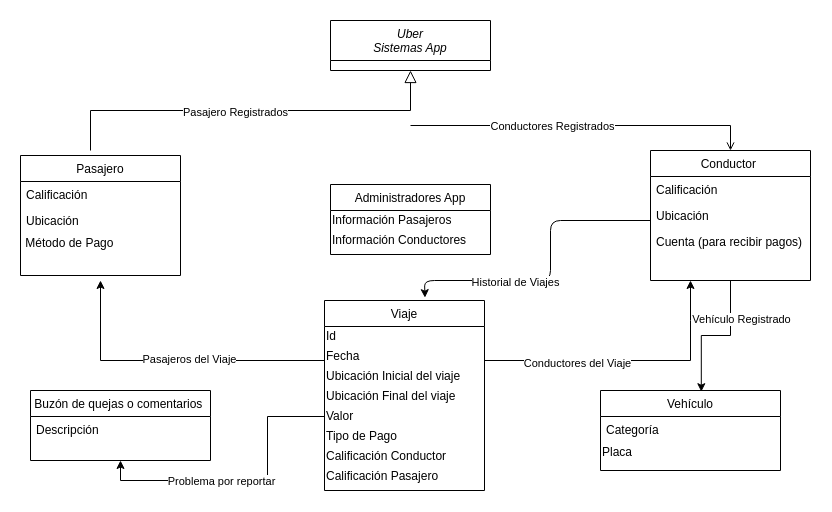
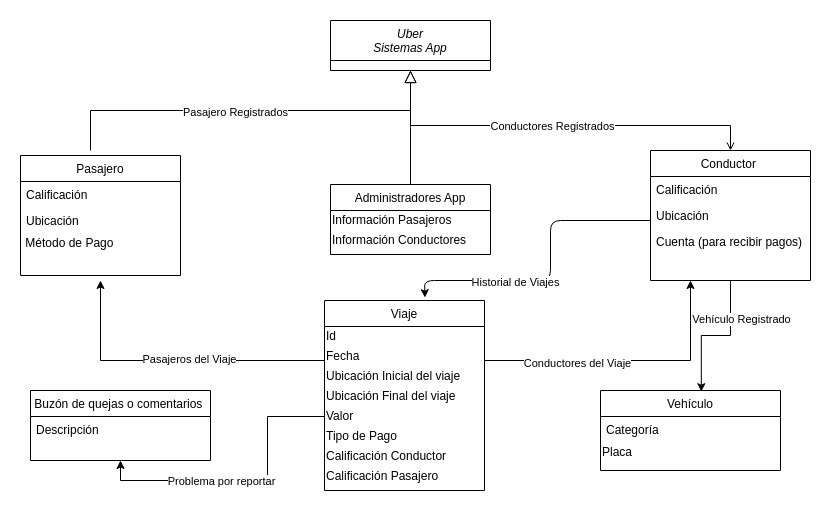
  <mxCell id="0" />
  <mxCell id="1" parent="0" />
  <mxCell id="2" value="Uber&#10;Sistemas App" style="swimlane;fontStyle=2;align=center;verticalAlign=top;childLayout=stackLayout;horizontal=1;startSize=40;horizontalStack=0;resizeParent=1;resizeLast=0;collapsible=1;marginBottom=0;rounded=0;shadow=0;strokeWidth=1;" parent="1" vertex="1"><mxGeometry x="330" y="20" width="160" height="50" as="geometry"><mxRectangle x="230" y="140" width="160" height="26" as="alternateBounds" /></mxGeometry></mxCell>
  <mxCell id="3" value="Pasajero" style="swimlane;fontStyle=0;align=center;verticalAlign=top;childLayout=stackLayout;horizontal=1;startSize=26;horizontalStack=0;resizeParent=1;resizeLast=0;collapsible=1;marginBottom=0;rounded=0;shadow=0;strokeWidth=1;" parent="1" vertex="1"><mxGeometry x="20" y="155" width="160" height="120" as="geometry"><mxRectangle x="130" y="380" width="160" height="26" as="alternateBounds" /></mxGeometry></mxCell>
  <mxCell id="4" value="Calificación " style="text;align=left;verticalAlign=top;spacingLeft=4;spacingRight=4;overflow=hidden;rotatable=0;points=[[0,0.5],[1,0.5]];portConstraint=eastwest;" parent="3" vertex="1"><mxGeometry y="26" width="160" height="26" as="geometry" /></mxCell>
  <mxCell id="5" value="Ubicación" style="text;align=left;verticalAlign=top;spacingLeft=4;spacingRight=4;overflow=hidden;rotatable=0;points=[[0,0.5],[1,0.5]];portConstraint=eastwest;rounded=0;shadow=0;html=0;" parent="3" vertex="1"><mxGeometry y="52" width="160" height="26" as="geometry" /></mxCell>
  <mxCell id="6" value="&amp;nbsp;Método de Pago" style="text;html=1;align=left;verticalAlign=middle;resizable=0;points=[];autosize=1;strokeColor=none;fillColor=none;" vertex="1" parent="3"><mxGeometry y="78" width="160" height="20" as="geometry" /></mxCell>
  <mxCell id="7" value="" style="endArrow=block;endSize=10;endFill=0;shadow=0;strokeWidth=1;rounded=0;edgeStyle=elbowEdgeStyle;elbow=vertical;" parent="1" target="2" edge="1"><mxGeometry width="160" relative="1" as="geometry"><mxPoint x="90" y="150" as="sourcePoint" /><mxPoint x="190" y="203" as="targetPoint" /></mxGeometry></mxCell>
  <mxCell id="8" value="Pasajero Registrados" style="edgeLabel;html=1;align=center;verticalAlign=middle;resizable=0;points=[];" vertex="1" connectable="0" parent="7"><mxGeometry x="-0.079" y="-1" relative="1" as="geometry"><mxPoint as="offset" /></mxGeometry></mxCell>
  <mxCell id="9" value="Administradores App" style="swimlane;fontStyle=0;align=center;verticalAlign=top;childLayout=stackLayout;horizontal=1;startSize=26;horizontalStack=0;resizeParent=1;resizeLast=0;collapsible=1;marginBottom=0;rounded=0;shadow=0;strokeWidth=1;" parent="1" vertex="1"><mxGeometry x="330" y="184" width="160" height="70" as="geometry"><mxRectangle x="340" y="380" width="170" height="26" as="alternateBounds" /></mxGeometry></mxCell>
  <mxCell id="10" value="Información Pasajeros" style="text;html=1;align=left;verticalAlign=middle;resizable=0;points=[];autosize=1;strokeColor=none;fillColor=none;" vertex="1" parent="9"><mxGeometry y="26" width="160" height="20" as="geometry" /></mxCell>
  <mxCell id="11" value="Información Conductores" style="text;html=1;align=left;verticalAlign=middle;resizable=0;points=[];autosize=1;strokeColor=none;fillColor=none;" vertex="1" parent="9"><mxGeometry y="46" width="160" height="20" as="geometry" /></mxCell>
+ <mxCell id="12" value="" style="endArrow=block;endSize=10;endFill=0;shadow=0;strokeWidth=1;rounded=0;edgeStyle=elbowEdgeStyle;elbow=vertical;" parent="1" source="9" target="2" edge="1"><mxGeometry width="160" relative="1" as="geometry"><mxPoint x="200" y="373" as="sourcePoint" /><mxPoint x="300" y="271" as="targetPoint" /></mxGeometry></mxCell>
  <mxCell id="13" style="edgeStyle=orthogonalEdgeStyle;rounded=0;orthogonalLoop=1;jettySize=auto;html=1;exitX=0.5;exitY=1;exitDx=0;exitDy=0;entryX=0.56;entryY=0.015;entryDx=0;entryDy=0;entryPerimeter=0;" edge="1" parent="1" source="15" target="40"><mxGeometry relative="1" as="geometry" /></mxCell>
  <mxCell id="14" value="Vehículo Registrado" style="edgeLabel;html=1;align=center;verticalAlign=middle;resizable=0;points=[];" vertex="1" connectable="0" parent="13"><mxGeometry x="-0.464" y="-1" relative="1" as="geometry"><mxPoint x="11" as="offset" /></mxGeometry></mxCell>
  <mxCell id="15" value="Conductor " style="swimlane;fontStyle=0;align=center;verticalAlign=top;childLayout=stackLayout;horizontal=1;startSize=26;horizontalStack=0;resizeParent=1;resizeLast=0;collapsible=1;marginBottom=0;rounded=0;shadow=0;strokeWidth=1;" parent="1" vertex="1"><mxGeometry x="650" y="150" width="160" height="130" as="geometry"><mxRectangle x="550" y="140" width="160" height="26" as="alternateBounds" /></mxGeometry></mxCell>
  <mxCell id="16" value="Calificación" style="text;align=left;verticalAlign=top;spacingLeft=4;spacingRight=4;overflow=hidden;rotatable=0;points=[[0,0.5],[1,0.5]];portConstraint=eastwest;" parent="15" vertex="1"><mxGeometry y="26" width="160" height="26" as="geometry" /></mxCell>
  <mxCell id="17" value="Ubicación" style="text;align=left;verticalAlign=top;spacingLeft=4;spacingRight=4;overflow=hidden;rotatable=0;points=[[0,0.5],[1,0.5]];portConstraint=eastwest;rounded=0;shadow=0;html=0;" parent="15" vertex="1"><mxGeometry y="52" width="160" height="26" as="geometry" /></mxCell>
  <mxCell id="18" value="Cuenta (para recibir pagos)" style="text;align=left;verticalAlign=top;spacingLeft=4;spacingRight=4;overflow=hidden;rotatable=0;points=[[0,0.5],[1,0.5]];portConstraint=eastwest;rounded=0;shadow=0;html=0;" parent="15" vertex="1"><mxGeometry y="78" width="160" height="26" as="geometry" /></mxCell>
  <mxCell id="19" value="" style="endArrow=open;shadow=0;strokeWidth=1;rounded=0;endFill=1;edgeStyle=elbowEdgeStyle;elbow=vertical;" parent="1" target="15" edge="1"><mxGeometry x="0.5" y="41" relative="1" as="geometry"><mxPoint x="410" y="125" as="sourcePoint" /><mxPoint x="530" y="192" as="targetPoint" /><mxPoint x="-40" y="32" as="offset" /><Array as="points"><mxPoint x="410" y="125" /></Array></mxGeometry></mxCell>
  <mxCell id="20" value="Conductores Registrados" style="edgeLabel;html=1;align=center;verticalAlign=middle;resizable=0;points=[];" vertex="1" connectable="0" parent="19"><mxGeometry x="-0.18" relative="1" as="geometry"><mxPoint as="offset" /></mxGeometry></mxCell>
  <mxCell id="21" style="edgeStyle=orthogonalEdgeStyle;rounded=0;orthogonalLoop=1;jettySize=auto;html=1;exitX=0;exitY=0.5;exitDx=0;exitDy=0;" edge="1" parent="1" source="23"><mxGeometry relative="1" as="geometry"><mxPoint x="100" y="280" as="targetPoint" /><Array as="points"><mxPoint x="324" y="360" /><mxPoint x="100" y="360" /></Array></mxGeometry></mxCell>
  <mxCell id="22" value="Pasajeros del Viaje" style="edgeLabel;html=1;align=center;verticalAlign=middle;resizable=0;points=[];" vertex="1" connectable="0" parent="21"><mxGeometry x="0.006" y="-2" relative="1" as="geometry"><mxPoint as="offset" /></mxGeometry></mxCell>
  <mxCell id="23" value="Viaje" style="swimlane;fontStyle=0;align=center;verticalAlign=top;childLayout=stackLayout;horizontal=1;startSize=26;horizontalStack=0;resizeParent=1;resizeLast=0;collapsible=1;marginBottom=0;rounded=0;shadow=0;strokeWidth=1;" vertex="1" parent="1"><mxGeometry x="324" y="300" width="160" height="190" as="geometry"><mxRectangle x="130" y="380" width="160" height="26" as="alternateBounds" /></mxGeometry></mxCell>
  <mxCell id="24" value="Id&amp;nbsp;" style="text;html=1;align=left;verticalAlign=middle;resizable=0;points=[];autosize=1;strokeColor=none;fillColor=none;" vertex="1" parent="23"><mxGeometry y="26" width="160" height="20" as="geometry" /></mxCell>
  <mxCell id="25" value="Fecha" style="text;html=1;align=left;verticalAlign=middle;resizable=0;points=[];autosize=1;strokeColor=none;fillColor=none;" vertex="1" parent="23"><mxGeometry y="46" width="160" height="20" as="geometry" /></mxCell>
  <mxCell id="26" value="Ubicación Inicial del viaje" style="text;html=1;align=left;verticalAlign=middle;resizable=0;points=[];autosize=1;strokeColor=none;fillColor=none;" vertex="1" parent="23"><mxGeometry y="66" width="160" height="20" as="geometry" /></mxCell>
  <mxCell id="27" value="Ubicación Final del viaje&amp;nbsp;" style="text;html=1;align=left;verticalAlign=middle;resizable=0;points=[];autosize=1;strokeColor=none;fillColor=none;" vertex="1" parent="23"><mxGeometry y="86" width="160" height="20" as="geometry" /></mxCell>
  <mxCell id="28" value="Valor" style="text;html=1;align=left;verticalAlign=middle;resizable=0;points=[];autosize=1;strokeColor=none;fillColor=none;" vertex="1" parent="23"><mxGeometry y="106" width="160" height="20" as="geometry" /></mxCell>
  <mxCell id="29" value="Tipo de Pago" style="text;html=1;align=left;verticalAlign=middle;resizable=0;points=[];autosize=1;strokeColor=none;fillColor=none;" vertex="1" parent="23"><mxGeometry y="126" width="160" height="20" as="geometry" /></mxCell>
  <mxCell id="30" value="Calificación Conductor&amp;nbsp;" style="text;html=1;align=left;verticalAlign=middle;resizable=0;points=[];autosize=1;strokeColor=none;fillColor=none;" vertex="1" parent="23"><mxGeometry y="146" width="160" height="20" as="geometry" /></mxCell>
  <mxCell id="31" value="Calificación Pasajero" style="text;html=1;align=left;verticalAlign=middle;resizable=0;points=[];autosize=1;strokeColor=none;fillColor=none;" vertex="1" parent="23"><mxGeometry y="166" width="160" height="20" as="geometry" /></mxCell>
  <mxCell id="32" value="" style="endArrow=classic;html=1;entryX=0.628;entryY=-0.015;entryDx=0;entryDy=0;entryPerimeter=0;" edge="1" parent="1" target="23"><mxGeometry width="50" height="50" relative="1" as="geometry"><mxPoint x="650" y="220" as="sourcePoint" /><mxPoint x="490" y="400" as="targetPoint" /><Array as="points"><mxPoint x="550" y="220" /><mxPoint x="550" y="280" /><mxPoint x="424" y="280" /></Array></mxGeometry></mxCell>
  <mxCell id="33" value="Historial de Viajes" style="edgeLabel;html=1;align=center;verticalAlign=middle;resizable=0;points=[];" vertex="1" connectable="0" parent="32"><mxGeometry x="0.29" y="1" relative="1" as="geometry"><mxPoint as="offset" /></mxGeometry></mxCell>
  <mxCell id="34" style="edgeStyle=orthogonalEdgeStyle;rounded=0;orthogonalLoop=1;jettySize=auto;html=1;exitX=1;exitY=0.54;exitDx=0;exitDy=0;exitPerimeter=0;" edge="1" parent="1" source="26"><mxGeometry relative="1" as="geometry"><mxPoint x="690" y="280" as="targetPoint" /><Array as="points"><mxPoint x="484" y="360" /><mxPoint x="690" y="360" /><mxPoint x="690" y="320" /></Array></mxGeometry></mxCell>
  <mxCell id="35" value="Conductores del Viaje" style="edgeLabel;html=1;align=center;verticalAlign=middle;resizable=0;points=[];" vertex="1" connectable="0" parent="34"><mxGeometry x="-0.283" y="-2" relative="1" as="geometry"><mxPoint as="offset" /></mxGeometry></mxCell>
  <mxCell id="36" value="Buzón de quejas o comentarios " style="swimlane;fontStyle=0;align=center;verticalAlign=top;childLayout=stackLayout;horizontal=1;startSize=26;horizontalStack=0;resizeParent=1;resizeLast=0;collapsible=1;marginBottom=0;rounded=0;shadow=0;strokeWidth=1;" vertex="1" parent="1"><mxGeometry x="30" y="390" width="180" height="70" as="geometry"><mxRectangle x="130" y="380" width="160" height="26" as="alternateBounds" /></mxGeometry></mxCell>
  <mxCell id="37" value="Descripción" style="text;align=left;verticalAlign=top;spacingLeft=4;spacingRight=4;overflow=hidden;rotatable=0;points=[[0,0.5],[1,0.5]];portConstraint=eastwest;rounded=0;shadow=0;html=0;" vertex="1" parent="36"><mxGeometry y="26" width="180" height="26" as="geometry" /></mxCell>
  <mxCell id="38" style="edgeStyle=orthogonalEdgeStyle;rounded=0;orthogonalLoop=1;jettySize=auto;html=1;entryX=0.5;entryY=1;entryDx=0;entryDy=0;" edge="1" parent="1" source="28" target="36"><mxGeometry relative="1" as="geometry" /></mxCell>
  <mxCell id="39" value="Problema por reportar" style="edgeLabel;html=1;align=center;verticalAlign=middle;resizable=0;points=[];" vertex="1" connectable="0" parent="38"><mxGeometry x="0.167" relative="1" as="geometry"><mxPoint as="offset" /></mxGeometry></mxCell>
  <mxCell id="40" value="Vehículo" style="swimlane;fontStyle=0;align=center;verticalAlign=top;childLayout=stackLayout;horizontal=1;startSize=26;horizontalStack=0;resizeParent=1;resizeLast=0;collapsible=1;marginBottom=0;rounded=0;shadow=0;strokeWidth=1;" vertex="1" parent="1"><mxGeometry x="600" y="390" width="180" height="80" as="geometry"><mxRectangle x="130" y="380" width="160" height="26" as="alternateBounds" /></mxGeometry></mxCell>
  <mxCell id="41" value="Categoría" style="text;align=left;verticalAlign=top;spacingLeft=4;spacingRight=4;overflow=hidden;rotatable=0;points=[[0,0.5],[1,0.5]];portConstraint=eastwest;rounded=0;shadow=0;html=0;" vertex="1" parent="40"><mxGeometry y="26" width="180" height="26" as="geometry" /></mxCell>
  <mxCell id="42" value="Placa" style="text;html=1;align=left;verticalAlign=middle;resizable=0;points=[];autosize=1;strokeColor=none;fillColor=none;" vertex="1" parent="40"><mxGeometry y="52" width="180" height="20" as="geometry" /></mxCell>
